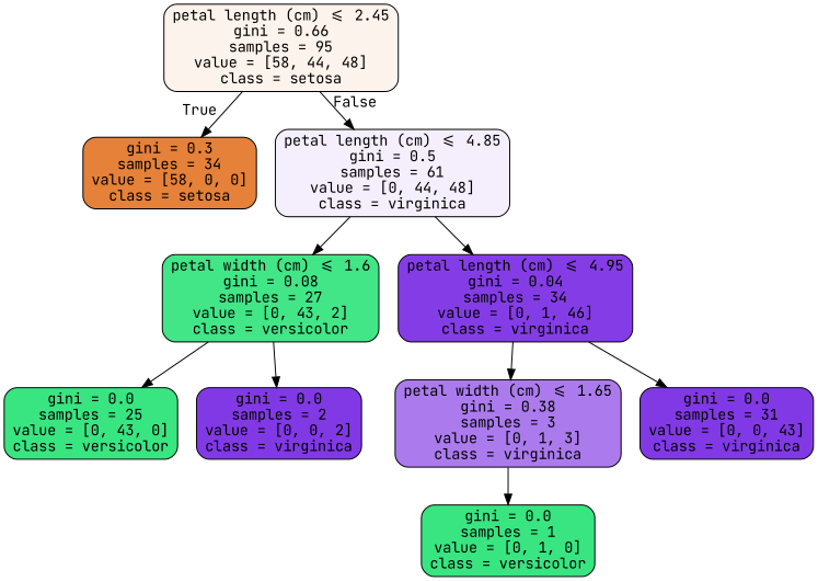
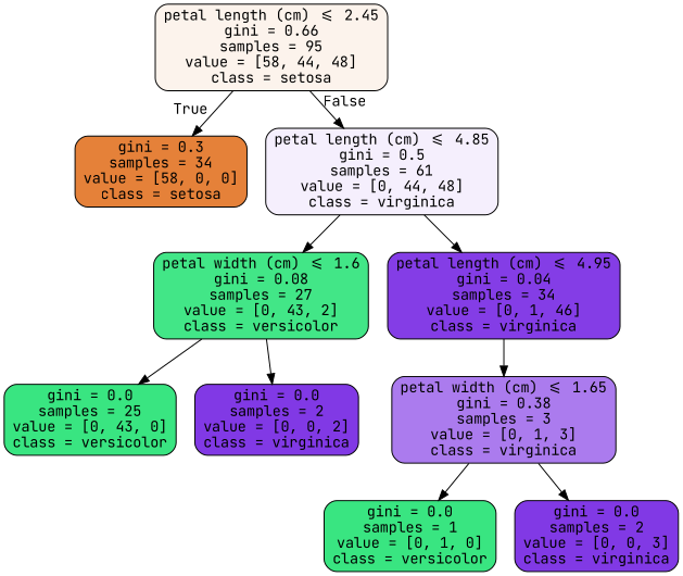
  digraph {
    fontname="JetBrains Mono"
    node [color=black fillcolor="#8139e5" fontname="JetBrains Mono" shape=box style="filled, rounded"]
    edge [fontname="JetBrains Mono"]
    n1 [fillcolor="#fcf3ec" label="petal length (cm) <= 2.45\ngini = 0.66\nsamples = 95\nvalue = [58, 44, 48]\nclass = setosa"]
    n2 [fillcolor="#e58139" label="gini = 0.3\nsamples = 34\nvalue = [58, 0, 0]\nclass = setosa"]
    n3 [fillcolor="#f5effd" label="petal length (cm) <= 4.85\ngini = 0.5\nsamples = 61\nvalue = [0, 44, 48]\nclass = virginica"]
    n4 [fillcolor="#42e687" label="petal width (cm) <= 1.6\ngini = 0.08\nsamples = 27\nvalue = [0, 43, 2]\nclass = versicolor"]
    n5 [fillcolor="#843de6" label="petal length (cm) <= 4.95\ngini = 0.04\nsamples = 34\nvalue = [0, 1, 46]\nclass = virginica"]
    n6 [fillcolor="#39e581" label="gini = 0.0\nsamples = 25\nvalue = [0, 43, 0]\nclass = versicolor"]
    n7 [label="gini = 0.0\nsamples = 2\nvalue = [0, 0, 2]\nclass = virginica"]
    n8 [fillcolor="#ab7bee" label="petal width (cm) <= 1.65\ngini = 0.38\nsamples = 3\nvalue = [0, 1, 3]\nclass = virginica"]
-   n9 [label="gini = 0.0\nsamples = 31\nvalue = [0, 0, 43]\nclass = virginica"]
    n10 [fillcolor="#39e581" label="gini = 0.0\nsamples = 1\nvalue = [0, 1, 0]\nclass = versicolor"]
+   n11 [label="gini = 0.0\nsamples = 2\nvalue = [0, 0, 3]\nclass = virginica"]
    n1 -> n2 [headlabel=True labelangle=45 labeldistance=2.5]
    n1 -> n3 [headlabel=False labelangle=-45 labeldistance=2.5]
    n3 -> n4
    n3 -> n5
    n4 -> n6
    n4 -> n7
    n5 -> n8
-   n5 -> n9
    n8 -> n10
+   n8 -> n11
  }
